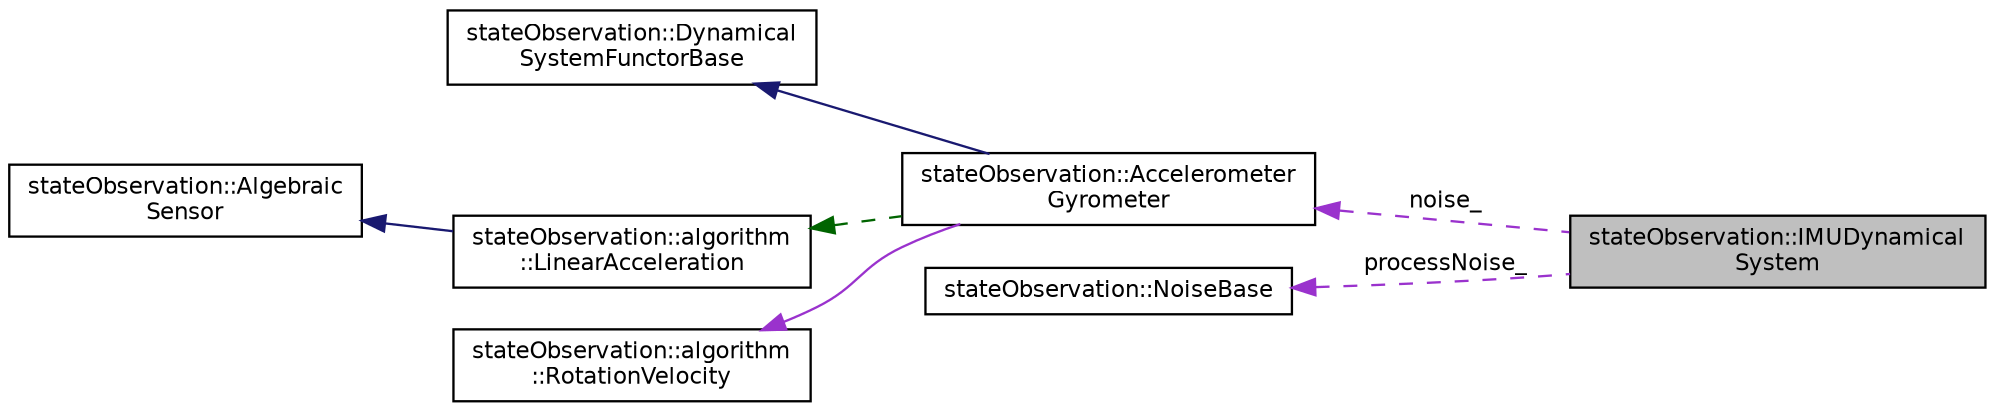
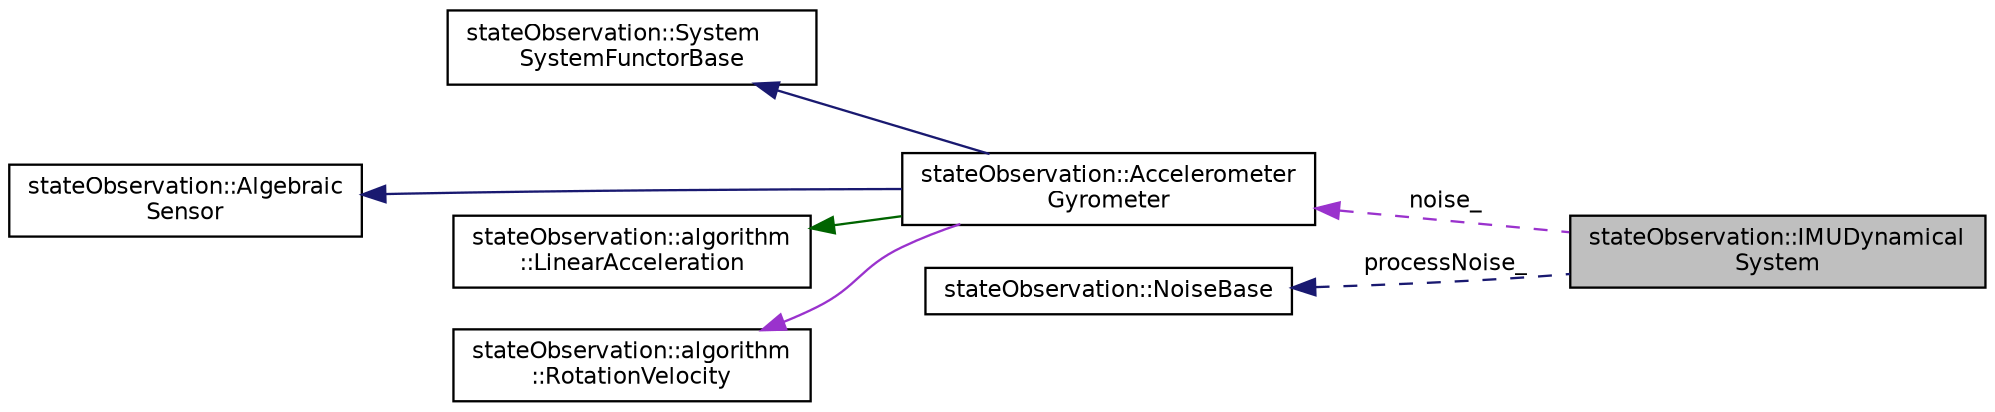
  digraph {
    rankdir=LR
    node [color=black fillcolor=white fontname=Helvetica fontsize=10 shape=record style=filled]
    edge [color=darkorchid3 dir=back fontname=Helvetica fontsize=10 labelfontname=Helvetica labelfontsize=10 style=solid]
    n1 [fillcolor=grey75 fontcolor=black height=0.2 label="stateObservation::IMUDynamical\lSystem" width=0.4]
-   n2 [height=0.2 label="stateObservation::Dynamical\lSystemFunctorBase" width=0.4]
+   n2 [height=0.2 label="stateObservation::System\lSystemFunctorBase" width=0.4]
    n3 [height=0.2 label="stateObservation::Accelerometer\lGyrometer" width=0.4]
    n4 [height=0.2 label="stateObservation::Algebraic\lSensor" width=0.4]
    n5 [height=0.2 label="stateObservation::NoiseBase" width=0.4]
    n6 [height=0.2 label="stateObservation::algorithm\l::LinearAcceleration" width=0.4]
    n7 [height=0.2 label="stateObservation::algorithm\l::RotationVelocity" width=0.4]
    n2 -> n3 [color=midnightblue]
    n3 -> n1 [label=" noise_" style=dashed]
-   n4 -> n6 [color=midnightblue]
-   n5 -> n1 [label=" processNoise_" style=dashed]
-   n6 -> n3 [color=darkgreen style=dashed]
+   n4 -> n3 [color=midnightblue]
+   n5 -> n1 [color=midnightblue label=" processNoise_" style=dashed]
+   n6 -> n3 [color=darkgreen]
    n7 -> n3
  }
